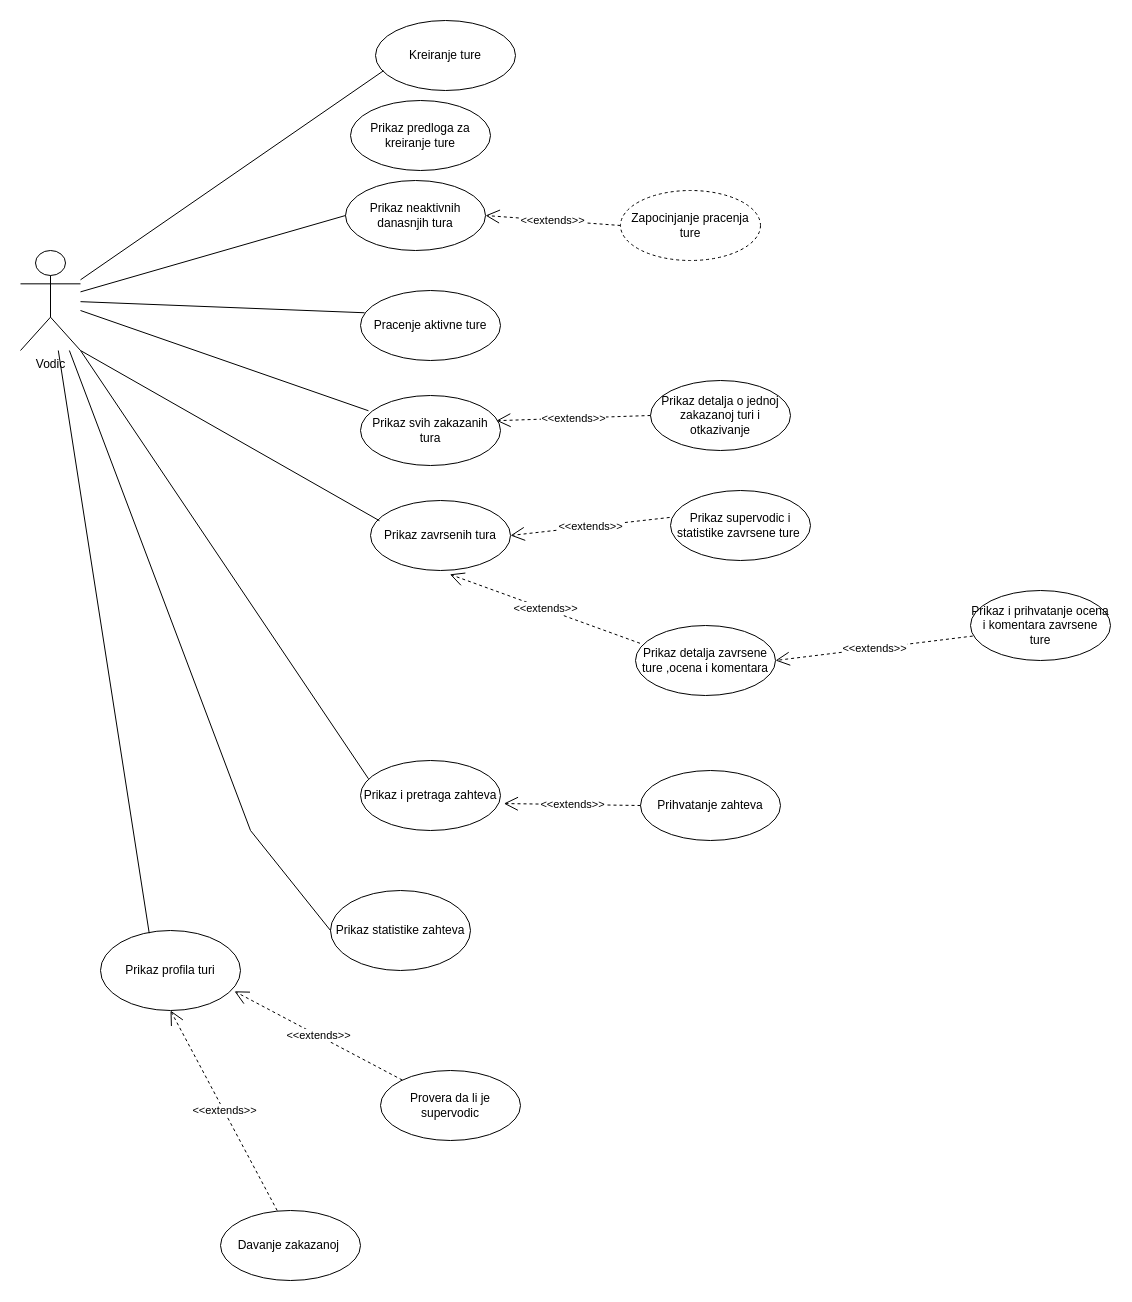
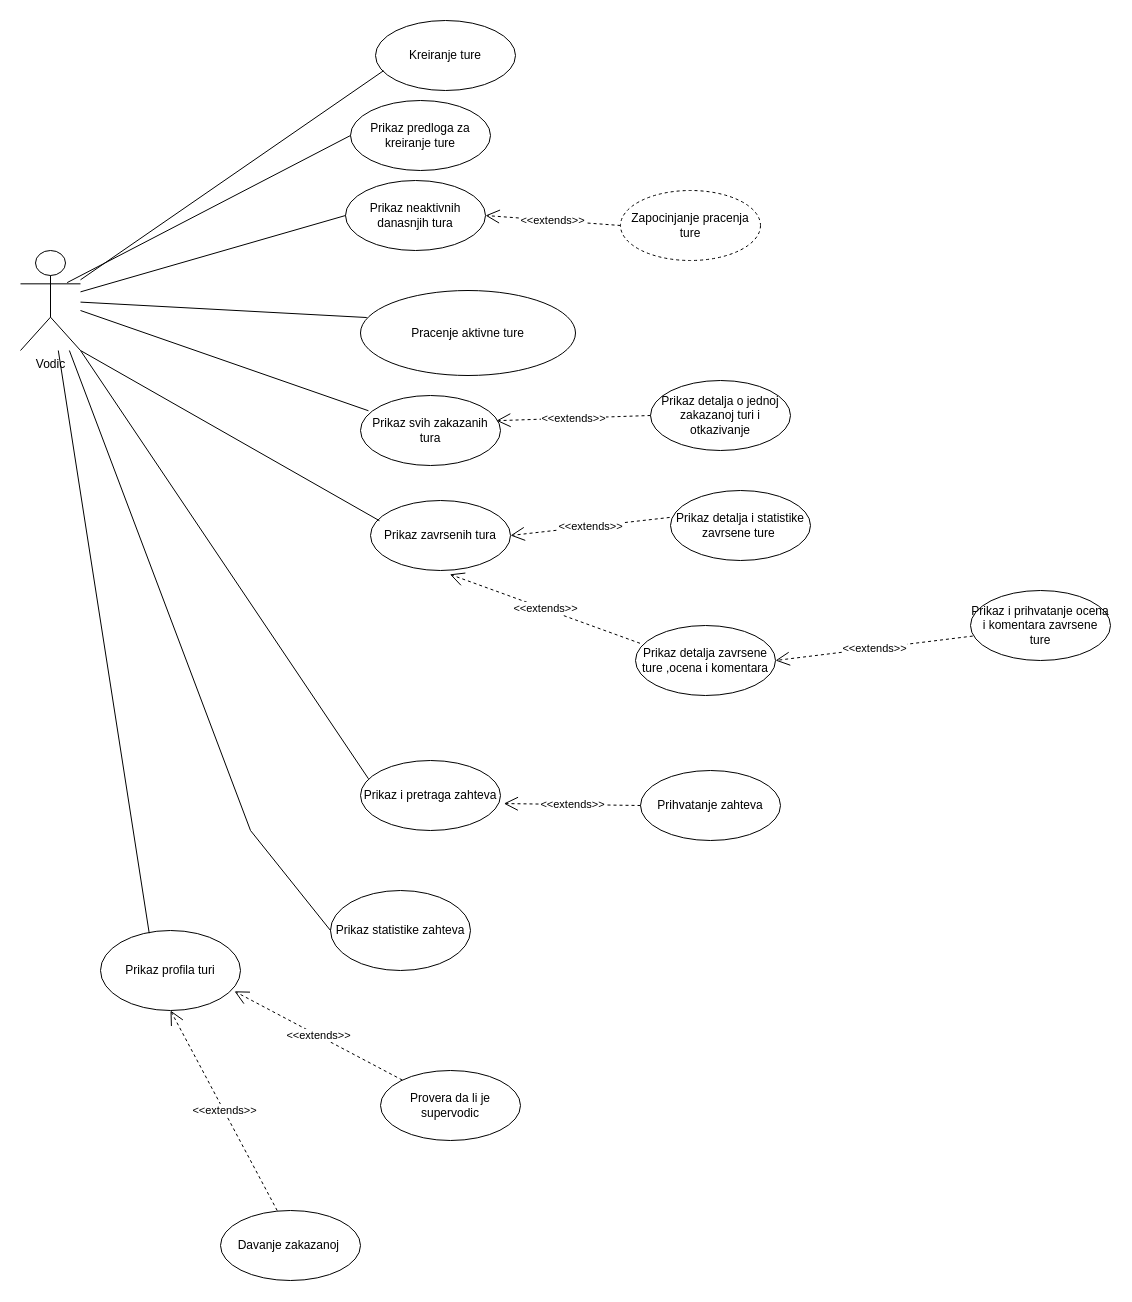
  <mxCell id="0" />
  <mxCell id="1" parent="0" />
  <mxCell id="2" value="Vodic" style="shape=umlActor;verticalLabelPosition=bottom;verticalAlign=top;html=1;" vertex="1" parent="1"><mxGeometry x="20" y="250" width="60" height="100" as="geometry" /></mxCell>
  <mxCell id="3" value="Kreiranje ture" style="ellipse;whiteSpace=wrap;html=1;" vertex="1" parent="1"><mxGeometry x="375" y="20" width="140" height="70" as="geometry" /></mxCell>
  <mxCell id="4" value="Prikaz detalja o jednoj zakazanoj turi i otkazivanje" style="ellipse;whiteSpace=wrap;html=1;" vertex="1" parent="1"><mxGeometry x="650" y="380" width="140" height="70" as="geometry" /></mxCell>
  <mxCell id="5" value="Prikaz svih zakazanih tura" style="ellipse;whiteSpace=wrap;html=1;" vertex="1" parent="1"><mxGeometry x="360" y="395" width="140" height="70" as="geometry" /></mxCell>
  <mxCell id="6" value="Prikaz neaktivnih danasnjih tura" style="ellipse;whiteSpace=wrap;html=1;" vertex="1" parent="1"><mxGeometry x="345" y="180" width="140" height="70" as="geometry" /></mxCell>
  <mxCell id="7" value="&amp;lt;&amp;lt;extends&amp;gt;&amp;gt;" style="endArrow=open;endSize=12;dashed=1;html=1;rounded=0;exitX=0;exitY=0.5;exitDx=0;exitDy=0;entryX=1;entryY=0.5;entryDx=0;entryDy=0;" edge="1" parent="1" source="8" target="6"><mxGeometry width="160" relative="1" as="geometry"><mxPoint x="650" y="257.5" as="sourcePoint" /><mxPoint x="500" y="252.5" as="targetPoint" /></mxGeometry></mxCell>
  <mxCell id="8" value="Zapocinjanje pracenja ture" style="ellipse;whiteSpace=wrap;html=1;dashed=1;" vertex="1" parent="1"><mxGeometry x="620" y="190" width="140" height="70" as="geometry" /></mxCell>
- <mxCell id="9" value="Pracenje aktivne ture" style="ellipse;whiteSpace=wrap;html=1;" vertex="1" parent="1"><mxGeometry x="360" y="290" width="140" height="70" as="geometry" /></mxCell>
+ <mxCell id="9" value="Pracenje aktivne ture" style="ellipse;whiteSpace=wrap;html=1;" vertex="1" parent="1"><mxGeometry x="360" y="290" width="215" height="85" as="geometry" /></mxCell>
  <mxCell id="10" value="Prikaz zavrsenih tura" style="ellipse;whiteSpace=wrap;html=1;" vertex="1" parent="1"><mxGeometry x="370" y="500" width="140" height="70" as="geometry" /></mxCell>
  <mxCell id="11" value="" style="endArrow=none;html=1;rounded=0;entryX=0.057;entryY=0.718;entryDx=0;entryDy=0;entryPerimeter=0;" edge="1" parent="1" source="2" target="3"><mxGeometry width="50" height="50" relative="1" as="geometry"><mxPoint x="200" y="270" as="sourcePoint" /><mxPoint x="250" y="220" as="targetPoint" /></mxGeometry></mxCell>
  <mxCell id="12" value="" style="endArrow=none;html=1;rounded=0;entryX=0;entryY=0.5;entryDx=0;entryDy=0;" edge="1" parent="1" source="2" target="6"><mxGeometry width="50" height="50" relative="1" as="geometry"><mxPoint x="100" y="299" as="sourcePoint" /><mxPoint x="378" y="100" as="targetPoint" /></mxGeometry></mxCell>
  <mxCell id="13" value="" style="endArrow=none;html=1;rounded=0;entryX=0.029;entryY=0.318;entryDx=0;entryDy=0;entryPerimeter=0;" edge="1" parent="1" source="2" target="9"><mxGeometry width="50" height="50" relative="1" as="geometry"><mxPoint x="610" y="380" as="sourcePoint" /><mxPoint x="660" y="330" as="targetPoint" /></mxGeometry></mxCell>
  <mxCell id="14" value="" style="endArrow=none;html=1;rounded=0;entryX=0.057;entryY=0.218;entryDx=0;entryDy=0;entryPerimeter=0;" edge="1" parent="1" target="5"><mxGeometry width="50" height="50" relative="1" as="geometry"><mxPoint x="80" y="310" as="sourcePoint" /><mxPoint x="660" y="330" as="targetPoint" /></mxGeometry></mxCell>
  <mxCell id="15" value="" style="endArrow=none;html=1;rounded=0;entryX=0.064;entryY=0.289;entryDx=0;entryDy=0;entryPerimeter=0;exitX=1;exitY=1;exitDx=0;exitDy=0;exitPerimeter=0;" edge="1" parent="1" source="2" target="10"><mxGeometry width="50" height="50" relative="1" as="geometry"><mxPoint x="610" y="630" as="sourcePoint" /><mxPoint x="660" y="580" as="targetPoint" /></mxGeometry></mxCell>
  <mxCell id="16" value="&amp;lt;&amp;lt;extends&amp;gt;&amp;gt;" style="endArrow=open;endSize=12;dashed=1;html=1;rounded=0;entryX=0.971;entryY=0.36;entryDx=0;entryDy=0;exitX=0;exitY=0.5;exitDx=0;exitDy=0;entryPerimeter=0;" edge="1" parent="1" source="4" target="5"><mxGeometry width="160" relative="1" as="geometry"><mxPoint x="667" y="500" as="sourcePoint" /><mxPoint x="520" y="465" as="targetPoint" /></mxGeometry></mxCell>
  <mxCell id="17" value="Prikaz i pretraga zahteva" style="ellipse;whiteSpace=wrap;html=1;" vertex="1" parent="1"><mxGeometry x="360" y="760" width="140" height="70" as="geometry" /></mxCell>
  <mxCell id="18" value="" style="endArrow=none;html=1;rounded=0;exitX=1;exitY=1;exitDx=0;exitDy=0;exitPerimeter=0;entryX=0.057;entryY=0.261;entryDx=0;entryDy=0;entryPerimeter=0;" edge="1" parent="1" source="2" target="17"><mxGeometry width="50" height="50" relative="1" as="geometry"><mxPoint x="650" y="620" as="sourcePoint" /><mxPoint x="700" y="570" as="targetPoint" /></mxGeometry></mxCell>
  <mxCell id="19" value="Prihvatanje zahteva" style="ellipse;whiteSpace=wrap;html=1;" vertex="1" parent="1"><mxGeometry x="640" y="770" width="140" height="70" as="geometry" /></mxCell>
  <mxCell id="20" value="&amp;lt;&amp;lt;extends&amp;gt;&amp;gt;" style="endArrow=open;endSize=12;dashed=1;html=1;rounded=0;entryX=1.024;entryY=0.615;entryDx=0;entryDy=0;exitX=0;exitY=0.5;exitDx=0;exitDy=0;entryPerimeter=0;" edge="1" parent="1" source="19" target="17"><mxGeometry width="160" relative="1" as="geometry"><mxPoint x="662" y="697" as="sourcePoint" /><mxPoint x="481" y="583" as="targetPoint" /></mxGeometry></mxCell>
  <mxCell id="21" value="Prikaz predloga za kreiranje ture" style="ellipse;whiteSpace=wrap;html=1;" vertex="1" parent="1"><mxGeometry x="350" y="100" width="140" height="70" as="geometry" /></mxCell>
- <mxCell id="23" value="Prikaz supervodic i statistike zavrsene ture&amp;nbsp;" style="ellipse;whiteSpace=wrap;html=1;" vertex="1" parent="1"><mxGeometry x="670" y="490" width="140" height="70" as="geometry" /></mxCell>
+ <mxCell id="22" value="" style="endArrow=none;html=1;rounded=0;entryX=0;entryY=0.5;entryDx=0;entryDy=0;exitX=0.778;exitY=0.321;exitDx=0;exitDy=0;exitPerimeter=0;" edge="1" parent="1" source="2" target="21"><mxGeometry width="50" height="50" relative="1" as="geometry"><mxPoint x="50" y="360" as="sourcePoint" /><mxPoint x="328" y="152" as="targetPoint" /></mxGeometry></mxCell>
+ <mxCell id="23" value="Prikaz detalja i statistike zavrsene ture&amp;nbsp;" style="ellipse;whiteSpace=wrap;html=1;" vertex="1" parent="1"><mxGeometry x="670" y="490" width="140" height="70" as="geometry" /></mxCell>
  <mxCell id="24" value="&amp;lt;&amp;lt;extends&amp;gt;&amp;gt;" style="endArrow=open;endSize=12;dashed=1;html=1;rounded=0;entryX=1;entryY=0.5;entryDx=0;entryDy=0;exitX=-0.006;exitY=0.385;exitDx=0;exitDy=0;exitPerimeter=0;" edge="1" parent="1" source="23" target="10"><mxGeometry width="160" relative="1" as="geometry"><mxPoint x="654" y="490" as="sourcePoint" /><mxPoint x="500" y="495" as="targetPoint" /></mxGeometry></mxCell>
  <mxCell id="25" value="Prikaz detalja zavrsene ture ,ocena i komentara" style="ellipse;whiteSpace=wrap;html=1;" vertex="1" parent="1"><mxGeometry x="635" y="625" width="140" height="70" as="geometry" /></mxCell>
  <mxCell id="26" value="&amp;lt;&amp;lt;extends&amp;gt;&amp;gt;" style="endArrow=open;endSize=12;dashed=1;html=1;rounded=0;entryX=0.567;entryY=1.055;entryDx=0;entryDy=0;exitX=0.032;exitY=0.254;exitDx=0;exitDy=0;exitPerimeter=0;entryPerimeter=0;" edge="1" parent="1" source="25" target="10"><mxGeometry width="160" relative="1" as="geometry"><mxPoint x="620" y="613.5" as="sourcePoint" /><mxPoint x="461" y="656.5" as="targetPoint" /></mxGeometry></mxCell>
  <mxCell id="27" value="&amp;lt;&amp;lt;extends&amp;gt;&amp;gt;" style="endArrow=open;endSize=12;dashed=1;html=1;rounded=0;entryX=1;entryY=0.5;entryDx=0;entryDy=0;exitX=0.016;exitY=0.651;exitDx=0;exitDy=0;exitPerimeter=0;" edge="1" parent="1" source="28" target="25"><mxGeometry width="160" relative="1" as="geometry"><mxPoint x="975" y="674" as="sourcePoint" /><mxPoint x="790" y="630" as="targetPoint" /></mxGeometry></mxCell>
  <mxCell id="28" value="Prikaz i prihvatanje ocena i komentara zavrsene ture" style="ellipse;whiteSpace=wrap;html=1;" vertex="1" parent="1"><mxGeometry x="970" y="590" width="140" height="70" as="geometry" /></mxCell>
  <mxCell id="29" value="Prikaz statistike zahteva" style="ellipse;whiteSpace=wrap;html=1;" vertex="1" parent="1"><mxGeometry x="330" y="890" width="140" height="80" as="geometry" /></mxCell>
  <mxCell id="30" value="" style="endArrow=none;html=1;rounded=0;entryX=0;entryY=0.5;entryDx=0;entryDy=0;" edge="1" parent="1" source="2" target="29"><mxGeometry width="50" height="50" relative="1" as="geometry"><mxPoint x="0" y="402" as="sourcePoint" /><mxPoint x="288" y="830" as="targetPoint" /><Array as="points"><mxPoint x="250" y="830" /></Array></mxGeometry></mxCell>
  <mxCell id="31" value="Prikaz profila turi" style="ellipse;whiteSpace=wrap;html=1;" vertex="1" parent="1"><mxGeometry x="100" y="930" width="140" height="80" as="geometry" /></mxCell>
  <mxCell id="32" value="" style="endArrow=none;html=1;rounded=0;entryX=0.348;entryY=0.034;entryDx=0;entryDy=0;entryPerimeter=0;" edge="1" parent="1" source="2" target="31"><mxGeometry width="50" height="50" relative="1" as="geometry"><mxPoint x="-110" y="310" as="sourcePoint" /><mxPoint x="148" y="890" as="targetPoint" /></mxGeometry></mxCell>
  <mxCell id="33" value="&amp;lt;&amp;lt;extends&amp;gt;&amp;gt;" style="endArrow=open;endSize=12;dashed=1;html=1;rounded=0;entryX=0.957;entryY=0.76;entryDx=0;entryDy=0;entryPerimeter=0;" edge="1" parent="1" source="34" target="31"><mxGeometry width="160" relative="1" as="geometry"><mxPoint x="407" y="1046" as="sourcePoint" /><mxPoint x="270" y="1044" as="targetPoint" /></mxGeometry></mxCell>
  <mxCell id="34" value="Provera da li je supervodic&lt;br&gt;" style="ellipse;whiteSpace=wrap;html=1;" vertex="1" parent="1"><mxGeometry x="380" y="1070" width="140" height="70" as="geometry" /></mxCell>
  <mxCell id="35" value="&amp;lt;&amp;lt;extends&amp;gt;&amp;gt;" style="endArrow=open;endSize=12;dashed=1;html=1;rounded=0;entryX=0.5;entryY=1;entryDx=0;entryDy=0;exitX=0.405;exitY=0.001;exitDx=0;exitDy=0;exitPerimeter=0;" edge="1" parent="1" source="36" target="31"><mxGeometry width="160" relative="1" as="geometry"><mxPoint x="298" y="1169" as="sourcePoint" /><mxPoint x="130" y="1080" as="targetPoint" /></mxGeometry></mxCell>
  <mxCell id="36" value="Davanje zakazanoj&amp;nbsp;" style="ellipse;whiteSpace=wrap;html=1;" vertex="1" parent="1"><mxGeometry x="220" y="1210" width="140" height="70" as="geometry" /></mxCell>
